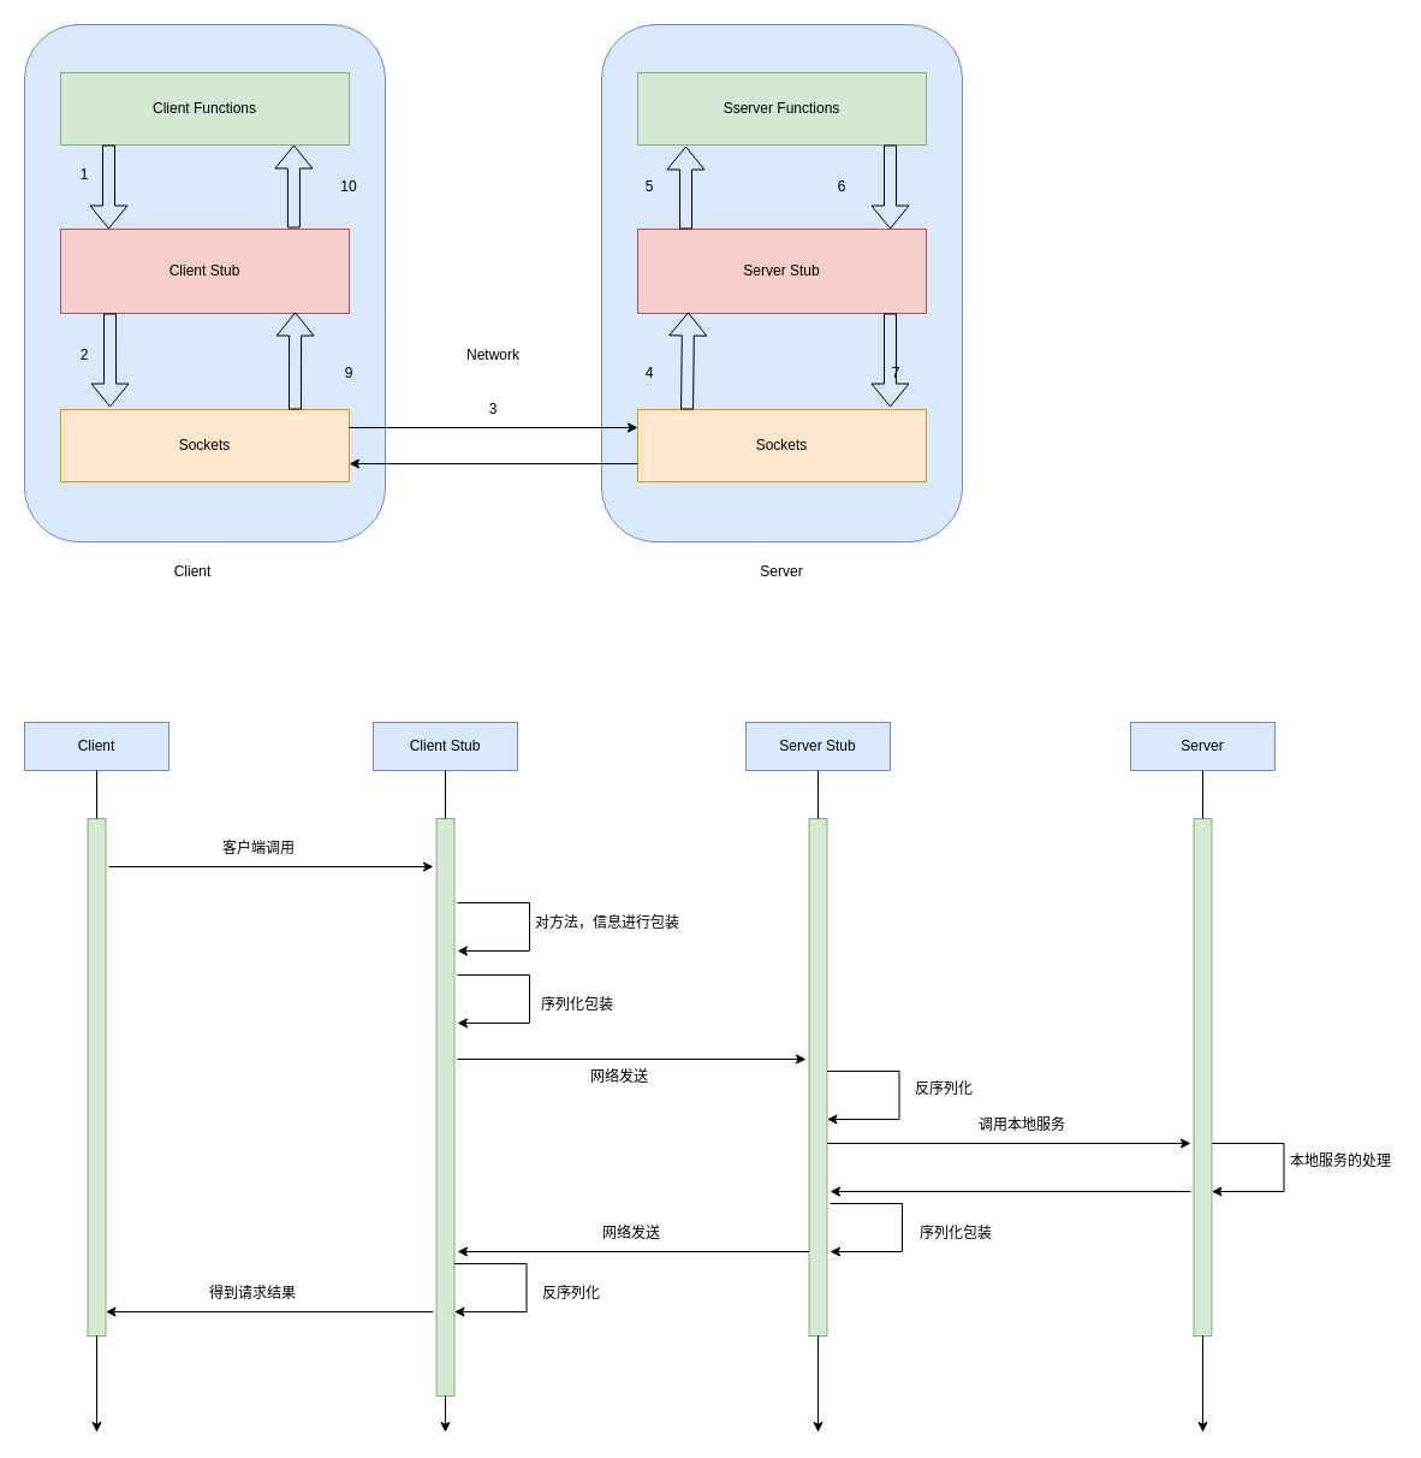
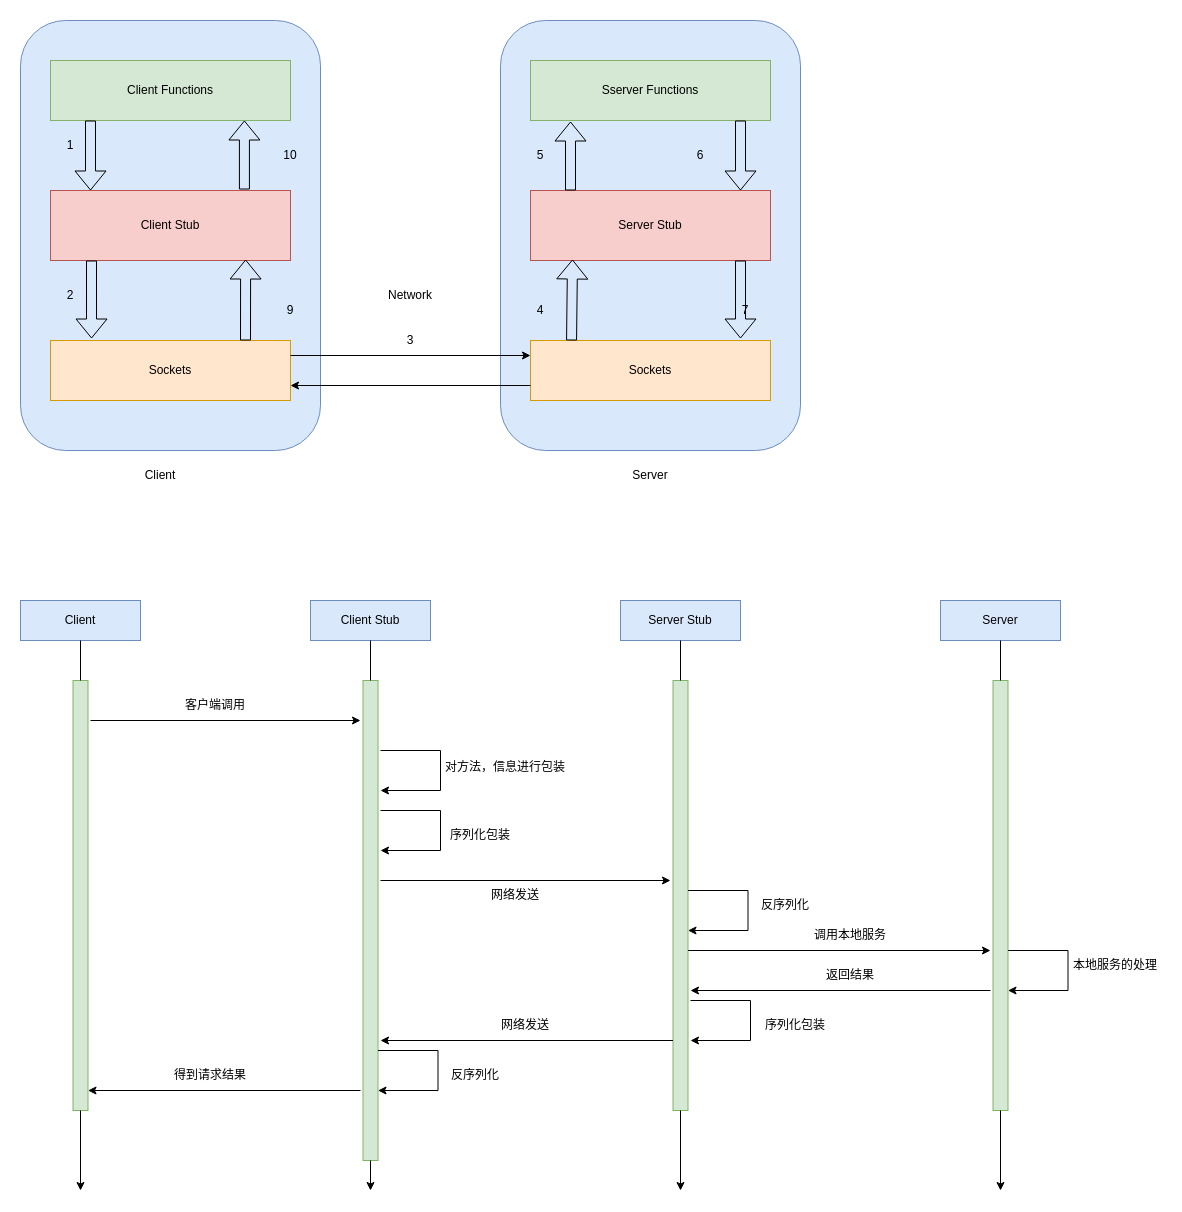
  <mxCell id="0" />
  <mxCell id="1" parent="0" />
  <mxCell id="2" value="" style="rounded=1;whiteSpace=wrap;html=1;fillColor=#dae8fc;strokeColor=#6c8ebf;" parent="1" vertex="1"><mxGeometry x="20" y="20" width="300" height="430" as="geometry" /></mxCell>
  <mxCell id="3" value="" style="rounded=0;whiteSpace=wrap;html=1;fillColor=#d5e8d4;strokeColor=#82b366;" parent="1" vertex="1"><mxGeometry x="50" y="60" width="240" height="60" as="geometry" /></mxCell>
  <mxCell id="4" value="Client Functions" style="text;html=1;strokeColor=none;fillColor=none;align=center;verticalAlign=middle;whiteSpace=wrap;rounded=0;" parent="1" vertex="1"><mxGeometry x="115" y="77.5" width="110" height="25" as="geometry" /></mxCell>
  <mxCell id="5" value="" style="rounded=0;whiteSpace=wrap;html=1;fillColor=#f8cecc;strokeColor=#b85450;" parent="1" vertex="1"><mxGeometry x="50" y="190" width="240" height="70" as="geometry" /></mxCell>
  <mxCell id="6" value="" style="rounded=0;whiteSpace=wrap;html=1;fillColor=#ffe6cc;strokeColor=#d79b00;" parent="1" vertex="1"><mxGeometry x="50" y="340" width="240" height="60" as="geometry" /></mxCell>
  <mxCell id="7" value="Client Stub" style="text;html=1;strokeColor=none;fillColor=none;align=center;verticalAlign=middle;whiteSpace=wrap;rounded=0;" parent="1" vertex="1"><mxGeometry x="130" y="210" width="80" height="30" as="geometry" /></mxCell>
  <mxCell id="8" value="Sockets" style="text;html=1;strokeColor=none;fillColor=none;align=center;verticalAlign=middle;whiteSpace=wrap;rounded=0;" parent="1" vertex="1"><mxGeometry x="140" y="355" width="60" height="30" as="geometry" /></mxCell>
  <mxCell id="9" value="" style="rounded=1;whiteSpace=wrap;html=1;fillColor=#dae8fc;strokeColor=#6c8ebf;" parent="1" vertex="1"><mxGeometry x="500" y="20" width="300" height="430" as="geometry" /></mxCell>
  <mxCell id="10" value="" style="rounded=0;whiteSpace=wrap;html=1;fillColor=#d5e8d4;strokeColor=#82b366;" parent="1" vertex="1"><mxGeometry x="530" y="60" width="240" height="60" as="geometry" /></mxCell>
  <mxCell id="11" value="Sserver Functions" style="text;html=1;strokeColor=none;fillColor=none;align=center;verticalAlign=middle;whiteSpace=wrap;rounded=0;" parent="1" vertex="1"><mxGeometry x="595" y="77.5" width="110" height="25" as="geometry" /></mxCell>
  <mxCell id="12" value="" style="rounded=0;whiteSpace=wrap;html=1;fillColor=#f8cecc;strokeColor=#b85450;" parent="1" vertex="1"><mxGeometry x="530" y="190" width="240" height="70" as="geometry" /></mxCell>
  <mxCell id="13" value="" style="rounded=0;whiteSpace=wrap;html=1;fillColor=#ffe6cc;strokeColor=#d79b00;" parent="1" vertex="1"><mxGeometry x="530" y="340" width="240" height="60" as="geometry" /></mxCell>
  <mxCell id="14" value="Server Stub" style="text;html=1;strokeColor=none;fillColor=none;align=center;verticalAlign=middle;whiteSpace=wrap;rounded=0;" parent="1" vertex="1"><mxGeometry x="610" y="210" width="80" height="30" as="geometry" /></mxCell>
  <mxCell id="15" value="Sockets" style="text;html=1;strokeColor=none;fillColor=none;align=center;verticalAlign=middle;whiteSpace=wrap;rounded=0;" parent="1" vertex="1"><mxGeometry x="620" y="355" width="60" height="30" as="geometry" /></mxCell>
  <mxCell id="16" value="" style="shape=flexArrow;endArrow=classic;html=1;rounded=0;" parent="1" edge="1"><mxGeometry width="50" height="50" relative="1" as="geometry"><mxPoint x="90" y="120" as="sourcePoint" /><mxPoint x="90" y="190" as="targetPoint" /></mxGeometry></mxCell>
  <mxCell id="17" value="" style="shape=flexArrow;endArrow=classic;html=1;rounded=0;entryX=0.171;entryY=-0.033;entryDx=0;entryDy=0;entryPerimeter=0;" parent="1" target="6" edge="1"><mxGeometry width="50" height="50" relative="1" as="geometry"><mxPoint x="91" y="260" as="sourcePoint" /><mxPoint x="90" y="324" as="targetPoint" /></mxGeometry></mxCell>
  <mxCell id="18" value="" style="shape=flexArrow;endArrow=classic;html=1;rounded=0;" parent="1" edge="1"><mxGeometry width="50" height="50" relative="1" as="geometry"><mxPoint x="740" y="120" as="sourcePoint" /><mxPoint x="740" y="190" as="targetPoint" /></mxGeometry></mxCell>
  <mxCell id="19" value="" style="shape=flexArrow;endArrow=classic;html=1;rounded=0;entryX=0.171;entryY=-0.033;entryDx=0;entryDy=0;entryPerimeter=0;" parent="1" edge="1"><mxGeometry width="50" height="50" relative="1" as="geometry"><mxPoint x="740" y="260" as="sourcePoint" /><mxPoint x="740" y="338" as="targetPoint" /></mxGeometry></mxCell>
  <mxCell id="20" value="" style="shape=flexArrow;endArrow=classic;html=1;rounded=0;entryX=0.808;entryY=1;entryDx=0;entryDy=0;entryPerimeter=0;exitX=0.808;exitY=-0.014;exitDx=0;exitDy=0;exitPerimeter=0;" parent="1" source="5" target="3" edge="1"><mxGeometry width="50" height="50" relative="1" as="geometry"><mxPoint x="190" y="130" as="sourcePoint" /><mxPoint x="190" y="200" as="targetPoint" /></mxGeometry></mxCell>
  <mxCell id="21" value="" style="shape=flexArrow;endArrow=classic;html=1;rounded=0;entryX=0.813;entryY=0.986;entryDx=0;entryDy=0;entryPerimeter=0;" parent="1" target="5" edge="1"><mxGeometry width="50" height="50" relative="1" as="geometry"><mxPoint x="245" y="340" as="sourcePoint" /><mxPoint x="200" y="348" as="targetPoint" /></mxGeometry></mxCell>
  <mxCell id="22" value="" style="shape=flexArrow;endArrow=classic;html=1;rounded=0;entryX=0.813;entryY=0.986;entryDx=0;entryDy=0;entryPerimeter=0;exitX=0.171;exitY=0;exitDx=0;exitDy=0;exitPerimeter=0;" parent="1" source="13" edge="1"><mxGeometry width="50" height="50" relative="1" as="geometry"><mxPoint x="570" y="340" as="sourcePoint" /><mxPoint x="572" y="259" as="targetPoint" /></mxGeometry></mxCell>
  <mxCell id="23" value="" style="shape=flexArrow;endArrow=classic;html=1;rounded=0;entryX=0.808;entryY=1;entryDx=0;entryDy=0;entryPerimeter=0;exitX=0.808;exitY=-0.014;exitDx=0;exitDy=0;exitPerimeter=0;" parent="1" edge="1"><mxGeometry width="50" height="50" relative="1" as="geometry"><mxPoint x="570" y="190" as="sourcePoint" /><mxPoint x="570" y="121" as="targetPoint" /></mxGeometry></mxCell>
  <mxCell id="24" value="" style="endArrow=classic;html=1;rounded=0;exitX=1;exitY=0.25;exitDx=0;exitDy=0;entryX=0;entryY=0.25;entryDx=0;entryDy=0;" parent="1" source="6" target="13" edge="1"><mxGeometry width="50" height="50" relative="1" as="geometry"><mxPoint x="370" y="320" as="sourcePoint" /><mxPoint x="420" y="270" as="targetPoint" /></mxGeometry></mxCell>
  <mxCell id="25" value="" style="endArrow=classic;html=1;rounded=0;entryX=1;entryY=0.75;entryDx=0;entryDy=0;exitX=0;exitY=0.75;exitDx=0;exitDy=0;" parent="1" source="13" target="6" edge="1"><mxGeometry width="50" height="50" relative="1" as="geometry"><mxPoint x="400" y="460" as="sourcePoint" /><mxPoint x="450" y="410" as="targetPoint" /></mxGeometry></mxCell>
  <mxCell id="26" value="1" style="text;html=1;strokeColor=none;fillColor=none;align=center;verticalAlign=middle;whiteSpace=wrap;rounded=0;" parent="1" vertex="1"><mxGeometry x="40" y="130" width="60" height="30" as="geometry" /></mxCell>
  <mxCell id="27" value="2" style="text;html=1;strokeColor=none;fillColor=none;align=center;verticalAlign=middle;whiteSpace=wrap;rounded=0;" parent="1" vertex="1"><mxGeometry x="40" y="280" width="60" height="30" as="geometry" /></mxCell>
  <mxCell id="28" value="3" style="text;html=1;strokeColor=none;fillColor=none;align=center;verticalAlign=middle;whiteSpace=wrap;rounded=0;" parent="1" vertex="1"><mxGeometry x="380" y="325" width="60" height="30" as="geometry" /></mxCell>
  <mxCell id="29" value="4" style="text;html=1;strokeColor=none;fillColor=none;align=center;verticalAlign=middle;whiteSpace=wrap;rounded=0;" parent="1" vertex="1"><mxGeometry x="510" y="295" width="60" height="30" as="geometry" /></mxCell>
  <mxCell id="30" value="5" style="text;html=1;strokeColor=none;fillColor=none;align=center;verticalAlign=middle;whiteSpace=wrap;rounded=0;" parent="1" vertex="1"><mxGeometry x="510" y="140" width="60" height="30" as="geometry" /></mxCell>
  <mxCell id="31" value="6" style="text;html=1;strokeColor=none;fillColor=none;align=center;verticalAlign=middle;whiteSpace=wrap;rounded=0;" parent="1" vertex="1"><mxGeometry x="670" y="140" width="60" height="30" as="geometry" /></mxCell>
  <mxCell id="32" value="7" style="text;html=1;strokeColor=none;fillColor=none;align=center;verticalAlign=middle;whiteSpace=wrap;rounded=0;" parent="1" vertex="1"><mxGeometry x="715" y="295" width="60" height="30" as="geometry" /></mxCell>
  <mxCell id="33" value="9" style="text;html=1;strokeColor=none;fillColor=none;align=center;verticalAlign=middle;whiteSpace=wrap;rounded=0;" parent="1" vertex="1"><mxGeometry x="260" y="295" width="60" height="30" as="geometry" /></mxCell>
  <mxCell id="34" value="10" style="text;html=1;strokeColor=none;fillColor=none;align=center;verticalAlign=middle;whiteSpace=wrap;rounded=0;" parent="1" vertex="1"><mxGeometry x="260" y="140" width="60" height="30" as="geometry" /></mxCell>
  <mxCell id="35" value="Client" style="text;html=1;strokeColor=none;fillColor=none;align=center;verticalAlign=middle;whiteSpace=wrap;rounded=0;" parent="1" vertex="1"><mxGeometry x="130" y="460" width="60" height="30" as="geometry" /></mxCell>
  <mxCell id="36" value="Server" style="text;html=1;strokeColor=none;fillColor=none;align=center;verticalAlign=middle;whiteSpace=wrap;rounded=0;" parent="1" vertex="1"><mxGeometry x="620" y="460" width="60" height="30" as="geometry" /></mxCell>
  <mxCell id="37" value="Network" style="text;html=1;strokeColor=none;fillColor=none;align=center;verticalAlign=middle;whiteSpace=wrap;rounded=0;" parent="1" vertex="1"><mxGeometry x="380" y="280" width="60" height="30" as="geometry" /></mxCell>
  <mxCell id="38" value="" style="rounded=0;whiteSpace=wrap;html=1;fillColor=#dae8fc;strokeColor=#6c8ebf;" vertex="1" parent="1"><mxGeometry x="20" y="600" width="120" height="40" as="geometry" /></mxCell>
  <mxCell id="39" value="Client" style="text;html=1;strokeColor=none;fillColor=none;align=center;verticalAlign=middle;whiteSpace=wrap;rounded=0;" vertex="1" parent="1"><mxGeometry x="50" y="605" width="60" height="30" as="geometry" /></mxCell>
  <mxCell id="40" value="" style="rounded=0;whiteSpace=wrap;html=1;fillColor=#dae8fc;strokeColor=#6c8ebf;" vertex="1" parent="1"><mxGeometry x="310" y="600" width="120" height="40" as="geometry" /></mxCell>
  <mxCell id="41" value="Client Stub" style="text;html=1;strokeColor=none;fillColor=none;align=center;verticalAlign=middle;whiteSpace=wrap;rounded=0;" vertex="1" parent="1"><mxGeometry x="335" y="607.5" width="70" height="25" as="geometry" /></mxCell>
  <mxCell id="42" value="" style="rounded=0;whiteSpace=wrap;html=1;fillColor=#dae8fc;strokeColor=#6c8ebf;" vertex="1" parent="1"><mxGeometry x="620" y="600" width="120" height="40" as="geometry" /></mxCell>
  <mxCell id="43" value="Server Stub" style="text;html=1;strokeColor=none;fillColor=none;align=center;verticalAlign=middle;whiteSpace=wrap;rounded=0;" vertex="1" parent="1"><mxGeometry x="645" y="607.5" width="70" height="25" as="geometry" /></mxCell>
  <mxCell id="44" value="" style="rounded=0;whiteSpace=wrap;html=1;fillColor=#dae8fc;strokeColor=#6c8ebf;" vertex="1" parent="1"><mxGeometry x="940" y="600" width="120" height="40" as="geometry" /></mxCell>
  <mxCell id="45" value="Server" style="text;html=1;strokeColor=none;fillColor=none;align=center;verticalAlign=middle;whiteSpace=wrap;rounded=0;" vertex="1" parent="1"><mxGeometry x="970" y="605" width="60" height="30" as="geometry" /></mxCell>
  <mxCell id="46" value="" style="html=1;points=[[0,0,0,0,5],[0,1,0,0,-5],[1,0,0,0,5],[1,1,0,0,-5]];perimeter=orthogonalPerimeter;outlineConnect=0;targetShapes=umlLifeline;portConstraint=eastwest;newEdgeStyle={&quot;curved&quot;:0,&quot;rounded&quot;:0};fillColor=#d5e8d4;strokeColor=#82b366;" vertex="1" parent="1"><mxGeometry x="72.5" y="680" width="15" height="430" as="geometry" /></mxCell>
  <mxCell id="47" value="" style="html=1;points=[[0,0,0,0,5],[0,1,0,0,-5],[1,0,0,0,5],[1,1,0,0,-5]];perimeter=orthogonalPerimeter;outlineConnect=0;targetShapes=umlLifeline;portConstraint=eastwest;newEdgeStyle={&quot;curved&quot;:0,&quot;rounded&quot;:0};fillColor=#d5e8d4;strokeColor=#82b366;" vertex="1" parent="1"><mxGeometry x="362.5" y="680" width="15" height="480" as="geometry" /></mxCell>
  <mxCell id="48" value="" style="html=1;points=[[0,0,0,0,5],[0,1,0,0,-5],[1,0,0,0,5],[1,1,0,0,-5]];perimeter=orthogonalPerimeter;outlineConnect=0;targetShapes=umlLifeline;portConstraint=eastwest;newEdgeStyle={&quot;curved&quot;:0,&quot;rounded&quot;:0};fillColor=#d5e8d4;strokeColor=#82b366;" vertex="1" parent="1"><mxGeometry x="672.5" y="680" width="15" height="430" as="geometry" /></mxCell>
  <mxCell id="49" value="" style="html=1;points=[[0,0,0,0,5],[0,1,0,0,-5],[1,0,0,0,5],[1,1,0,0,-5]];perimeter=orthogonalPerimeter;outlineConnect=0;targetShapes=umlLifeline;portConstraint=eastwest;newEdgeStyle={&quot;curved&quot;:0,&quot;rounded&quot;:0};fillColor=#d5e8d4;strokeColor=#82b366;" vertex="1" parent="1"><mxGeometry x="992.5" y="680" width="15" height="430" as="geometry" /></mxCell>
  <mxCell id="50" value="" style="endArrow=none;html=1;rounded=0;entryX=0.5;entryY=1;entryDx=0;entryDy=0;" edge="1" parent="1" source="46" target="38"><mxGeometry width="50" height="50" relative="1" as="geometry"><mxPoint x="-20" y="740" as="sourcePoint" /><mxPoint x="30" y="690" as="targetPoint" /></mxGeometry></mxCell>
  <mxCell id="51" value="" style="endArrow=classic;html=1;rounded=0;" edge="1" parent="1" source="46"><mxGeometry width="50" height="50" relative="1" as="geometry"><mxPoint x="60" y="1210" as="sourcePoint" /><mxPoint x="80" y="1190" as="targetPoint" /></mxGeometry></mxCell>
  <mxCell id="52" value="" style="endArrow=none;html=1;rounded=0;entryX=0.5;entryY=1;entryDx=0;entryDy=0;" edge="1" parent="1" source="47" target="40"><mxGeometry width="50" height="50" relative="1" as="geometry"><mxPoint x="90" y="690" as="sourcePoint" /><mxPoint x="90" y="650" as="targetPoint" /></mxGeometry></mxCell>
  <mxCell id="53" value="" style="endArrow=none;html=1;rounded=0;entryX=0.5;entryY=1;entryDx=0;entryDy=0;" edge="1" parent="1" source="48" target="42"><mxGeometry width="50" height="50" relative="1" as="geometry"><mxPoint x="380" y="690" as="sourcePoint" /><mxPoint x="530" y="680" as="targetPoint" /></mxGeometry></mxCell>
  <mxCell id="54" value="" style="endArrow=none;html=1;rounded=0;entryX=0.5;entryY=1;entryDx=0;entryDy=0;" edge="1" parent="1" source="49" target="44"><mxGeometry width="50" height="50" relative="1" as="geometry"><mxPoint x="390" y="700" as="sourcePoint" /><mxPoint x="390" y="660" as="targetPoint" /></mxGeometry></mxCell>
  <mxCell id="55" value="" style="endArrow=classic;html=1;rounded=0;" edge="1" parent="1" source="47"><mxGeometry width="50" height="50" relative="1" as="geometry"><mxPoint x="90" y="1120" as="sourcePoint" /><mxPoint x="370" y="1190" as="targetPoint" /></mxGeometry></mxCell>
  <mxCell id="56" value="" style="endArrow=classic;html=1;rounded=0;" edge="1" parent="1" source="48"><mxGeometry width="50" height="50" relative="1" as="geometry"><mxPoint x="90" y="1120" as="sourcePoint" /><mxPoint x="680" y="1190" as="targetPoint" /></mxGeometry></mxCell>
  <mxCell id="57" value="" style="endArrow=classic;html=1;rounded=0;" edge="1" parent="1" source="49"><mxGeometry width="50" height="50" relative="1" as="geometry"><mxPoint x="690" y="1120" as="sourcePoint" /><mxPoint x="1000" y="1190" as="targetPoint" /></mxGeometry></mxCell>
  <mxCell id="58" value="" style="endArrow=classic;html=1;rounded=0;" edge="1" parent="1"><mxGeometry width="50" height="50" relative="1" as="geometry"><mxPoint x="90" y="720" as="sourcePoint" /><mxPoint x="360" y="720" as="targetPoint" /></mxGeometry></mxCell>
  <mxCell id="59" value="" style="endArrow=classic;html=1;rounded=0;" edge="1" parent="1"><mxGeometry width="50" height="50" relative="1" as="geometry"><mxPoint x="360" y="1090" as="sourcePoint" /><mxPoint x="87.5" y="1090" as="targetPoint" /></mxGeometry></mxCell>
  <mxCell id="60" value="" style="endArrow=classic;html=1;rounded=0;" edge="1" parent="1"><mxGeometry width="50" height="50" relative="1" as="geometry"><mxPoint x="380" y="750" as="sourcePoint" /><mxPoint x="380" y="790" as="targetPoint" /><Array as="points"><mxPoint x="440" y="750" /><mxPoint x="440" y="790" /></Array></mxGeometry></mxCell>
  <mxCell id="61" value="" style="endArrow=classic;html=1;rounded=0;" edge="1" parent="1"><mxGeometry width="50" height="50" relative="1" as="geometry"><mxPoint x="380" y="810" as="sourcePoint" /><mxPoint x="380" y="850" as="targetPoint" /><Array as="points"><mxPoint x="440" y="810" /><mxPoint x="440" y="850" /></Array></mxGeometry></mxCell>
  <mxCell id="62" value="" style="endArrow=classic;html=1;rounded=0;" edge="1" parent="1"><mxGeometry width="50" height="50" relative="1" as="geometry"><mxPoint x="380" y="880" as="sourcePoint" /><mxPoint x="670" y="880" as="targetPoint" /></mxGeometry></mxCell>
  <mxCell id="63" value="" style="endArrow=classic;html=1;rounded=0;" edge="1" parent="1"><mxGeometry width="50" height="50" relative="1" as="geometry"><mxPoint x="687.5" y="890" as="sourcePoint" /><mxPoint x="687.5" y="930" as="targetPoint" /><Array as="points"><mxPoint x="747.5" y="890" /><mxPoint x="747.5" y="930" /></Array></mxGeometry></mxCell>
  <mxCell id="64" value="" style="endArrow=classic;html=1;rounded=0;" edge="1" parent="1"><mxGeometry width="50" height="50" relative="1" as="geometry"><mxPoint x="687.5" y="950" as="sourcePoint" /><mxPoint x="990" y="950" as="targetPoint" /></mxGeometry></mxCell>
  <mxCell id="65" value="" style="endArrow=classic;html=1;rounded=0;" edge="1" parent="1"><mxGeometry width="50" height="50" relative="1" as="geometry"><mxPoint x="1007.5" y="950" as="sourcePoint" /><mxPoint x="1007.5" y="990" as="targetPoint" /><Array as="points"><mxPoint x="1067.5" y="950" /><mxPoint x="1067.5" y="990" /></Array></mxGeometry></mxCell>
  <mxCell id="66" value="" style="endArrow=classic;html=1;rounded=0;" edge="1" parent="1"><mxGeometry width="50" height="50" relative="1" as="geometry"><mxPoint x="990" y="990" as="sourcePoint" /><mxPoint x="690" y="990" as="targetPoint" /></mxGeometry></mxCell>
  <mxCell id="67" value="" style="endArrow=classic;html=1;rounded=0;" edge="1" parent="1"><mxGeometry width="50" height="50" relative="1" as="geometry"><mxPoint x="690" y="1000" as="sourcePoint" /><mxPoint x="690" y="1040" as="targetPoint" /><Array as="points"><mxPoint x="750" y="1000" /><mxPoint x="750" y="1040" /></Array></mxGeometry></mxCell>
  <mxCell id="68" value="" style="endArrow=classic;html=1;rounded=0;" edge="1" parent="1" source="48"><mxGeometry width="50" height="50" relative="1" as="geometry"><mxPoint x="540" y="1050" as="sourcePoint" /><mxPoint x="380" y="1040" as="targetPoint" /></mxGeometry></mxCell>
  <mxCell id="69" value="" style="endArrow=classic;html=1;rounded=0;" edge="1" parent="1"><mxGeometry width="50" height="50" relative="1" as="geometry"><mxPoint x="377.5" y="1050" as="sourcePoint" /><mxPoint x="377.5" y="1090" as="targetPoint" /><Array as="points"><mxPoint x="437.5" y="1050" /><mxPoint x="437.5" y="1090" /></Array></mxGeometry></mxCell>
  <mxCell id="70" value="客户端调用" style="text;html=1;strokeColor=none;fillColor=none;align=center;verticalAlign=middle;whiteSpace=wrap;rounded=0;" vertex="1" parent="1"><mxGeometry x="180" y="690" width="70" height="30" as="geometry" /></mxCell>
  <mxCell id="71" value="对方法，信息进行包装" style="text;html=1;strokeColor=none;fillColor=none;align=center;verticalAlign=middle;whiteSpace=wrap;rounded=0;" vertex="1" parent="1"><mxGeometry x="440" y="757" width="130" height="20" as="geometry" /></mxCell>
  <mxCell id="72" value="序列化包装" style="text;html=1;strokeColor=none;fillColor=none;align=center;verticalAlign=middle;whiteSpace=wrap;rounded=0;" vertex="1" parent="1"><mxGeometry x="445" y="820" width="70" height="30" as="geometry" /></mxCell>
  <mxCell id="73" value="网络发送" style="text;html=1;strokeColor=none;fillColor=none;align=center;verticalAlign=middle;whiteSpace=wrap;rounded=0;" vertex="1" parent="1"><mxGeometry x="480" y="880" width="70" height="30" as="geometry" /></mxCell>
  <mxCell id="74" value="网络发送" style="text;html=1;strokeColor=none;fillColor=none;align=center;verticalAlign=middle;whiteSpace=wrap;rounded=0;" vertex="1" parent="1"><mxGeometry x="490" y="1010" width="70" height="30" as="geometry" /></mxCell>
  <mxCell id="75" value="反序列化" style="text;html=1;strokeColor=none;fillColor=none;align=center;verticalAlign=middle;whiteSpace=wrap;rounded=0;" vertex="1" parent="1"><mxGeometry x="440" y="1060" width="70" height="30" as="geometry" /></mxCell>
  <mxCell id="76" value="得到请求结果" style="text;html=1;strokeColor=none;fillColor=none;align=center;verticalAlign=middle;whiteSpace=wrap;rounded=0;" vertex="1" parent="1"><mxGeometry x="170" y="1060" width="80" height="30" as="geometry" /></mxCell>
  <mxCell id="77" value="反序列化" style="text;html=1;strokeColor=none;fillColor=none;align=center;verticalAlign=middle;whiteSpace=wrap;rounded=0;" vertex="1" parent="1"><mxGeometry x="750" y="890" width="70" height="30" as="geometry" /></mxCell>
  <mxCell id="78" value="序列化包装" style="text;html=1;strokeColor=none;fillColor=none;align=center;verticalAlign=middle;whiteSpace=wrap;rounded=0;" vertex="1" parent="1"><mxGeometry x="760" y="1010" width="70" height="30" as="geometry" /></mxCell>
  <mxCell id="79" value="调用本地服务" style="text;html=1;strokeColor=none;fillColor=none;align=center;verticalAlign=middle;whiteSpace=wrap;rounded=0;" vertex="1" parent="1"><mxGeometry x="810" y="920" width="80" height="30" as="geometry" /></mxCell>
  <mxCell id="80" value="本地服务的处理" style="text;html=1;strokeColor=none;fillColor=none;align=center;verticalAlign=middle;whiteSpace=wrap;rounded=0;" vertex="1" parent="1"><mxGeometry x="1070" y="950" width="90" height="30" as="geometry" /></mxCell>
+ <mxCell id="81" value="返回结果" style="text;html=1;strokeColor=none;fillColor=none;align=center;verticalAlign=middle;whiteSpace=wrap;rounded=0;" vertex="1" parent="1"><mxGeometry x="815" y="960" width="70" height="30" as="geometry" /></mxCell>
